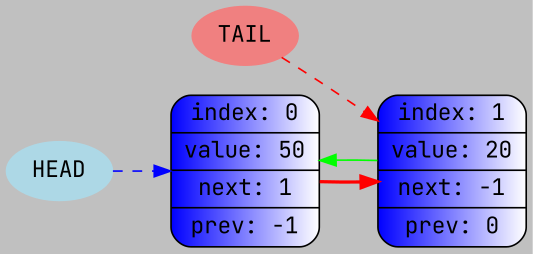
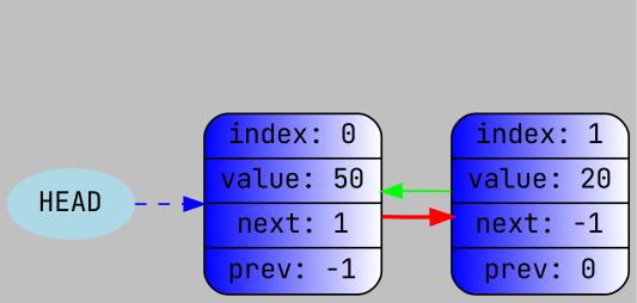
  digraph {
    bgcolor="#C0C0C0"
    rankdir=LR
    fontname="JetBrains Mono"
    node [shape=Mrecord style=filled fontname="JetBrains Mono"]
    edge [color=red style=dashed fontname="JetBrains Mono"]
    n1 [fillcolor="blue:white" label="{index: 0} | { value: 50 } | {next: 1} | {prev: -1} "]
    n2 [fillcolor="blue:white" label="{index: 1} | { value: 20 } | {next: -1} | {prev: 0} "]
-   n3 [color=lightcoral label=TAIL shape=ellipse]
    n4 [color=lightblue label=HEAD shape=ellipse]
    n1 -> n2 [style=bold weight=1000]
    n2 -> n1 [color=green constraint=false weight=0 style=""]
-   n3 -> n2
    n4 -> n1 [color=blue]
  }
